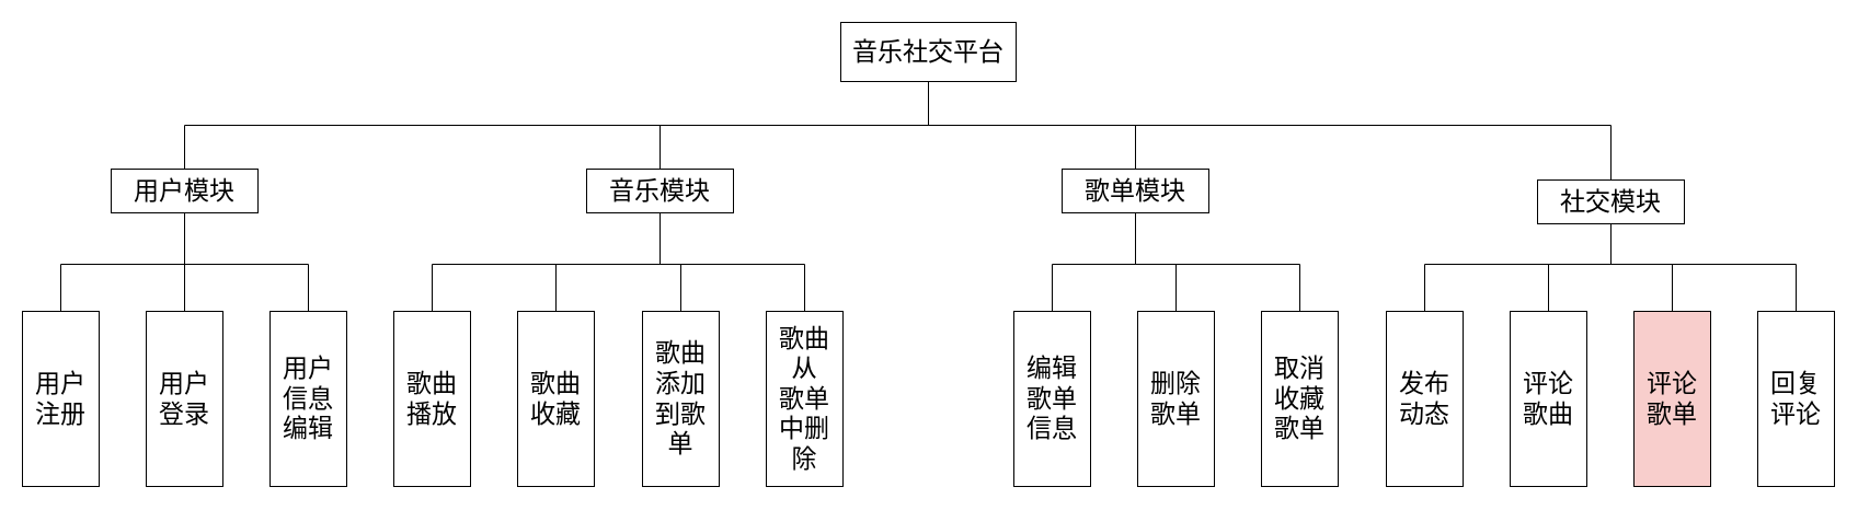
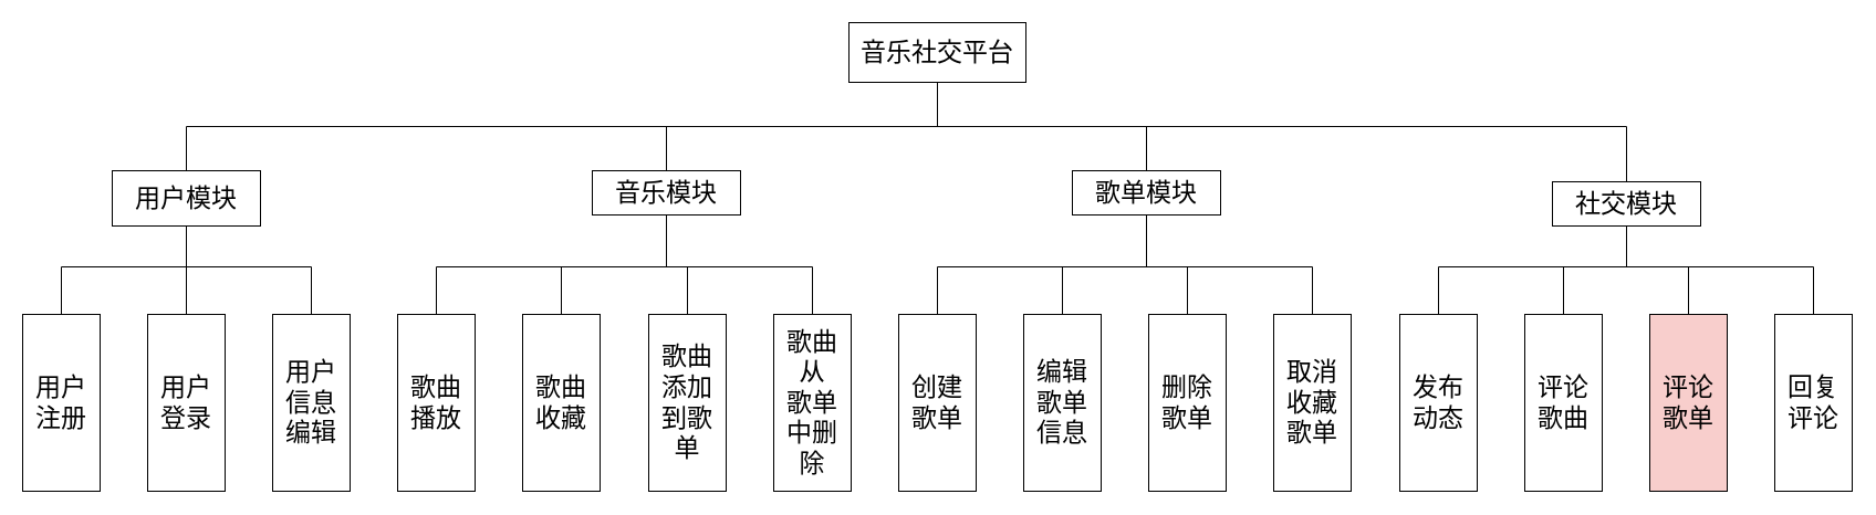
  <mxCell id="0" />
  <mxCell id="1" parent="0" />
  <mxCell id="2" value="" style="edgeStyle=orthogonalEdgeStyle;rounded=0;orthogonalLoop=1;jettySize=auto;html=1;exitX=0.5;exitY=1;exitDx=0;exitDy=0;fontSize=23;endArrow=none;endFill=0;" edge="1" parent="1" source="6" target="21"><mxGeometry relative="1" as="geometry" /></mxCell>
  <mxCell id="3" value="" style="edgeStyle=orthogonalEdgeStyle;rounded=0;orthogonalLoop=1;jettySize=auto;html=1;exitX=0.5;exitY=1;exitDx=0;exitDy=0;fontSize=23;endArrow=none;endFill=0;" edge="1" parent="1" source="6" target="16"><mxGeometry relative="1" as="geometry" /></mxCell>
  <mxCell id="4" style="edgeStyle=orthogonalEdgeStyle;rounded=0;orthogonalLoop=1;jettySize=auto;html=1;exitX=0.5;exitY=1;exitDx=0;exitDy=0;entryX=0.5;entryY=0;entryDx=0;entryDy=0;fontSize=23;endArrow=none;endFill=0;" edge="1" parent="1" source="6" target="25"><mxGeometry relative="1" as="geometry" /></mxCell>
  <mxCell id="5" style="edgeStyle=orthogonalEdgeStyle;rounded=0;orthogonalLoop=1;jettySize=auto;html=1;exitX=0.5;exitY=1;exitDx=0;exitDy=0;entryX=0.5;entryY=0;entryDx=0;entryDy=0;fontSize=23;endArrow=none;endFill=0;" edge="1" parent="1" source="6" target="11"><mxGeometry relative="1" as="geometry"><Array as="points"><mxPoint x="847" y="114" /><mxPoint x="1470" y="114" /></Array></mxGeometry></mxCell>
  <mxCell id="6" value="音乐社交平台" style="rounded=0;whiteSpace=wrap;html=1;fontSize=23;align=center;" vertex="1" parent="1"><mxGeometry x="767" y="20" width="160" height="54" as="geometry" /></mxCell>
  <mxCell id="7" style="edgeStyle=orthogonalEdgeStyle;rounded=0;orthogonalLoop=1;jettySize=auto;html=1;exitX=0.5;exitY=1;exitDx=0;exitDy=0;entryX=0.5;entryY=0;entryDx=0;entryDy=0;fontSize=23;endArrow=none;endFill=0;" edge="1" parent="1" source="11" target="37"><mxGeometry relative="1" as="geometry"><Array as="points"><mxPoint x="1470" y="241" /><mxPoint x="1300" y="241" /></Array></mxGeometry></mxCell>
  <mxCell id="8" style="edgeStyle=orthogonalEdgeStyle;rounded=0;orthogonalLoop=1;jettySize=auto;html=1;exitX=0.5;exitY=1;exitDx=0;exitDy=0;entryX=0.5;entryY=0;entryDx=0;entryDy=0;fontSize=23;endArrow=none;endFill=0;" edge="1" parent="1" source="11" target="40"><mxGeometry relative="1" as="geometry"><Array as="points"><mxPoint x="1470" y="241" /><mxPoint x="1413" y="241" /></Array></mxGeometry></mxCell>
  <mxCell id="9" style="edgeStyle=orthogonalEdgeStyle;rounded=0;orthogonalLoop=1;jettySize=auto;html=1;exitX=0.5;exitY=1;exitDx=0;exitDy=0;entryX=0.5;entryY=0;entryDx=0;entryDy=0;fontSize=23;endArrow=none;endFill=0;" edge="1" parent="1" source="11" target="38"><mxGeometry relative="1" as="geometry"><Array as="points"><mxPoint x="1470" y="241" /><mxPoint x="1526" y="241" /></Array></mxGeometry></mxCell>
  <mxCell id="10" style="edgeStyle=orthogonalEdgeStyle;rounded=0;orthogonalLoop=1;jettySize=auto;html=1;exitX=0.5;exitY=1;exitDx=0;exitDy=0;entryX=0.5;entryY=0;entryDx=0;entryDy=0;fontSize=23;endArrow=none;endFill=0;" edge="1" parent="1" source="11" target="39"><mxGeometry relative="1" as="geometry"><Array as="points"><mxPoint x="1470" y="241" /><mxPoint x="1639" y="241" /></Array></mxGeometry></mxCell>
  <mxCell id="11" value="社交模块" style="rounded=0;whiteSpace=wrap;html=1;fontSize=23;" vertex="1" parent="1"><mxGeometry x="1403" y="164" width="134" height="40" as="geometry" /></mxCell>
+ <mxCell id="12" style="edgeStyle=orthogonalEdgeStyle;rounded=0;orthogonalLoop=1;jettySize=auto;html=1;exitX=0.5;exitY=1;exitDx=0;exitDy=0;entryX=0.5;entryY=0;entryDx=0;entryDy=0;fontSize=23;endArrow=none;endFill=0;" edge="1" parent="1" source="16" target="33"><mxGeometry relative="1" as="geometry"><Array as="points"><mxPoint x="1036" y="241" /><mxPoint x="847" y="241" /></Array></mxGeometry></mxCell>
  <mxCell id="13" style="edgeStyle=orthogonalEdgeStyle;rounded=0;orthogonalLoop=1;jettySize=auto;html=1;exitX=0.5;exitY=1;exitDx=0;exitDy=0;entryX=0.5;entryY=0;entryDx=0;entryDy=0;fontSize=23;endArrow=none;endFill=0;" edge="1" parent="1" source="16" target="36"><mxGeometry relative="1" as="geometry"><Array as="points"><mxPoint x="1036" y="241" /><mxPoint x="960" y="241" /></Array></mxGeometry></mxCell>
  <mxCell id="14" style="edgeStyle=orthogonalEdgeStyle;rounded=0;orthogonalLoop=1;jettySize=auto;html=1;exitX=0.5;exitY=1;exitDx=0;exitDy=0;entryX=0.5;entryY=0;entryDx=0;entryDy=0;fontSize=23;endArrow=none;endFill=0;" edge="1" parent="1" source="16" target="34"><mxGeometry relative="1" as="geometry"><Array as="points"><mxPoint x="1036" y="241" /><mxPoint x="1073" y="241" /></Array></mxGeometry></mxCell>
  <mxCell id="15" style="edgeStyle=orthogonalEdgeStyle;rounded=0;orthogonalLoop=1;jettySize=auto;html=1;exitX=0.5;exitY=1;exitDx=0;exitDy=0;entryX=0.5;entryY=0;entryDx=0;entryDy=0;fontSize=23;endArrow=none;endFill=0;" edge="1" parent="1" source="16" target="35"><mxGeometry relative="1" as="geometry"><Array as="points"><mxPoint x="1036" y="241" /><mxPoint x="1186" y="241" /></Array></mxGeometry></mxCell>
  <mxCell id="16" value="歌单模块" style="rounded=0;whiteSpace=wrap;html=1;fontSize=23;" vertex="1" parent="1"><mxGeometry x="969" y="154" width="134" height="40" as="geometry" /></mxCell>
  <mxCell id="17" style="edgeStyle=orthogonalEdgeStyle;rounded=0;orthogonalLoop=1;jettySize=auto;html=1;exitX=0.5;exitY=1;exitDx=0;exitDy=0;entryX=0.5;entryY=0;entryDx=0;entryDy=0;fontSize=23;endArrow=none;endFill=0;" edge="1" parent="1" source="21" target="29"><mxGeometry relative="1" as="geometry"><mxPoint x="713" y="274" as="targetPoint" /><Array as="points"><mxPoint x="602" y="241" /><mxPoint x="394" y="241" /></Array></mxGeometry></mxCell>
  <mxCell id="18" style="edgeStyle=orthogonalEdgeStyle;rounded=0;orthogonalLoop=1;jettySize=auto;html=1;exitX=0.5;exitY=1;exitDx=0;exitDy=0;entryX=0.5;entryY=0;entryDx=0;entryDy=0;fontSize=23;endArrow=none;endFill=0;" edge="1" parent="1" source="21" target="30"><mxGeometry relative="1" as="geometry"><Array as="points"><mxPoint x="602" y="241" /><mxPoint x="507" y="241" /></Array></mxGeometry></mxCell>
  <mxCell id="19" style="edgeStyle=orthogonalEdgeStyle;rounded=0;orthogonalLoop=1;jettySize=auto;html=1;exitX=0.5;exitY=1;exitDx=0;exitDy=0;entryX=0.5;entryY=0;entryDx=0;entryDy=0;fontSize=23;endArrow=none;endFill=0;" edge="1" parent="1" source="21" target="31"><mxGeometry relative="1" as="geometry"><Array as="points"><mxPoint x="602" y="241" /><mxPoint x="621" y="241" /></Array></mxGeometry></mxCell>
  <mxCell id="20" style="edgeStyle=orthogonalEdgeStyle;rounded=0;orthogonalLoop=1;jettySize=auto;html=1;exitX=0.5;exitY=1;exitDx=0;exitDy=0;entryX=0.5;entryY=0;entryDx=0;entryDy=0;fontSize=23;endArrow=none;endFill=0;" edge="1" parent="1" source="21" target="32"><mxGeometry relative="1" as="geometry"><Array as="points"><mxPoint x="602" y="241" /><mxPoint x="734" y="241" /></Array></mxGeometry></mxCell>
  <mxCell id="21" value="音乐模块" style="rounded=0;whiteSpace=wrap;html=1;fontSize=23;" vertex="1" parent="1"><mxGeometry x="535" y="154" width="134" height="40" as="geometry" /></mxCell>
  <mxCell id="22" value="" style="edgeStyle=orthogonalEdgeStyle;rounded=0;orthogonalLoop=1;jettySize=auto;html=1;exitX=0.5;exitY=1;exitDx=0;exitDy=0;fontSize=23;endArrow=none;endFill=0;" edge="1" parent="1" source="25" target="26"><mxGeometry relative="1" as="geometry"><Array as="points"><mxPoint x="168" y="241" /><mxPoint x="55" y="241" /></Array></mxGeometry></mxCell>
  <mxCell id="23" style="edgeStyle=orthogonalEdgeStyle;rounded=0;orthogonalLoop=1;jettySize=auto;html=1;exitX=0.5;exitY=1;exitDx=0;exitDy=0;entryX=0.5;entryY=0;entryDx=0;entryDy=0;fontSize=23;endArrow=none;endFill=0;" edge="1" parent="1" source="25" target="27"><mxGeometry relative="1" as="geometry"><mxPoint x="189.833" y="284" as="targetPoint" /></mxGeometry></mxCell>
  <mxCell id="24" style="edgeStyle=orthogonalEdgeStyle;rounded=0;orthogonalLoop=1;jettySize=auto;html=1;exitX=0.5;exitY=1;exitDx=0;exitDy=0;entryX=0.5;entryY=0;entryDx=0;entryDy=0;fontSize=23;endArrow=none;endFill=0;" edge="1" parent="1" source="25" target="28"><mxGeometry relative="1" as="geometry"><Array as="points"><mxPoint x="168" y="241" /><mxPoint x="281" y="241" /></Array></mxGeometry></mxCell>
- <mxCell id="25" value="用户模块" style="rounded=0;whiteSpace=wrap;html=1;fontSize=23;" vertex="1" parent="1"><mxGeometry x="101" y="154" width="134" height="40" as="geometry" /></mxCell>
+ <mxCell id="25" value="用户模块" style="rounded=0;whiteSpace=wrap;html=1;fontSize=23;" vertex="1" parent="1"><mxGeometry x="101" y="154" width="134" height="50" as="geometry" /></mxCell>
  <mxCell id="26" value="用户注册" style="rounded=0;whiteSpace=wrap;html=1;fontSize=23;" vertex="1" parent="1"><mxGeometry x="20" y="284" width="70" height="160" as="geometry" /></mxCell>
  <mxCell id="27" value="用户登录" style="rounded=0;whiteSpace=wrap;html=1;fontSize=23;" vertex="1" parent="1"><mxGeometry x="133" y="284" width="70" height="160" as="geometry" /></mxCell>
  <mxCell id="28" value="用户信息&lt;br style=&quot;font-size: 23px;&quot;&gt;编辑" style="rounded=0;whiteSpace=wrap;html=1;fontSize=23;" vertex="1" parent="1"><mxGeometry x="246" y="284" width="70" height="160" as="geometry" /></mxCell>
  <mxCell id="29" value="歌曲播放" style="rounded=0;whiteSpace=wrap;html=1;fontSize=23;" vertex="1" parent="1"><mxGeometry x="359" y="284" width="70" height="160" as="geometry" /></mxCell>
  <mxCell id="30" value="歌曲收藏" style="rounded=0;whiteSpace=wrap;html=1;fontSize=23;" vertex="1" parent="1"><mxGeometry x="472" y="284" width="70" height="160" as="geometry" /></mxCell>
  <mxCell id="31" value="歌曲添加到歌单" style="rounded=0;whiteSpace=wrap;html=1;fontSize=23;" vertex="1" parent="1"><mxGeometry x="586" y="284" width="70" height="160" as="geometry" /></mxCell>
  <mxCell id="32" value="歌曲从&lt;br style=&quot;font-size: 23px;&quot;&gt;歌单中删除" style="rounded=0;whiteSpace=wrap;html=1;fontSize=23;" vertex="1" parent="1"><mxGeometry x="699" y="284" width="70" height="160" as="geometry" /></mxCell>
+ <mxCell id="33" value="创建歌单" style="rounded=0;whiteSpace=wrap;html=1;fontSize=23;" vertex="1" parent="1"><mxGeometry x="812" y="284" width="70" height="160" as="geometry" /></mxCell>
  <mxCell id="34" value="删除歌单" style="rounded=0;whiteSpace=wrap;html=1;fontSize=23;" vertex="1" parent="1"><mxGeometry x="1038" y="284" width="70" height="160" as="geometry" /></mxCell>
  <mxCell id="35" value="取消收藏&lt;br style=&quot;font-size: 23px;&quot;&gt;歌单" style="rounded=0;whiteSpace=wrap;html=1;fontSize=23;" vertex="1" parent="1"><mxGeometry x="1151" y="284" width="70" height="160" as="geometry" /></mxCell>
  <mxCell id="36" value="编辑歌单&lt;br style=&quot;font-size: 23px;&quot;&gt;信息" style="rounded=0;whiteSpace=wrap;html=1;fontSize=23;" vertex="1" parent="1"><mxGeometry x="925" y="284" width="70" height="160" as="geometry" /></mxCell>
  <mxCell id="37" value="发布动态" style="rounded=0;whiteSpace=wrap;html=1;fontSize=23;" vertex="1" parent="1"><mxGeometry x="1265" y="284" width="70" height="160" as="geometry" /></mxCell>
  <mxCell id="38" value="评论歌单" style="rounded=0;whiteSpace=wrap;html=1;fontSize=23;fillColor=#f8cecc;" vertex="1" parent="1"><mxGeometry x="1491" y="284" width="70" height="160" as="geometry" /></mxCell>
  <mxCell id="39" value="回复评论" style="rounded=0;whiteSpace=wrap;html=1;fontSize=23;" vertex="1" parent="1"><mxGeometry x="1604" y="284" width="70" height="160" as="geometry" /></mxCell>
  <mxCell id="40" value="评论歌曲" style="rounded=0;whiteSpace=wrap;html=1;fontSize=23;" vertex="1" parent="1"><mxGeometry x="1378" y="284" width="70" height="160" as="geometry" /></mxCell>
